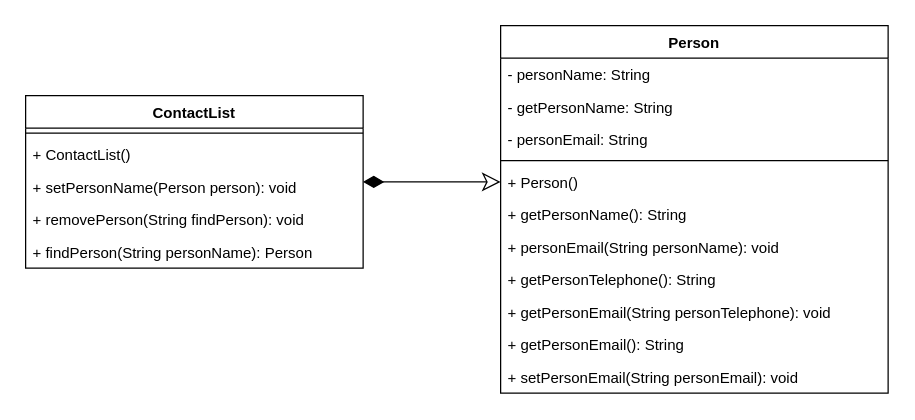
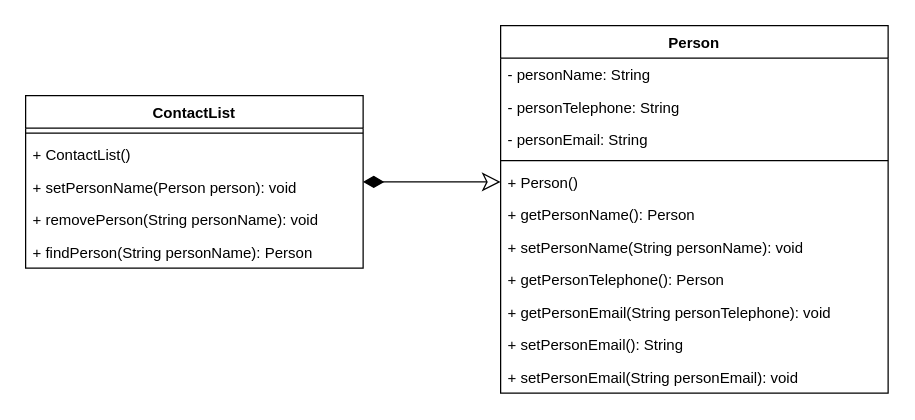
  <mxCell id="0" />
  <mxCell id="1" parent="0" />
  <mxCell id="2" value="ContactList" style="swimlane;fontStyle=1;align=center;verticalAlign=top;childLayout=stackLayout;horizontal=1;startSize=26;horizontalStack=0;resizeParent=1;resizeParentMax=0;resizeLast=0;collapsible=1;marginBottom=0;whiteSpace=wrap;html=1;" vertex="1" parent="1"><mxGeometry x="20" y="76" width="270" height="138" as="geometry" /></mxCell>
  <mxCell id="3" value="" style="line;strokeWidth=1;fillColor=none;align=left;verticalAlign=middle;spacingTop=-1;spacingLeft=3;spacingRight=3;rotatable=0;labelPosition=right;points=[];portConstraint=eastwest;strokeColor=inherit;" vertex="1" parent="2"><mxGeometry y="26" width="270" height="8" as="geometry" /></mxCell>
  <mxCell id="4" value="+ ContactList()" style="text;strokeColor=none;fillColor=none;align=left;verticalAlign=top;spacingLeft=4;spacingRight=4;overflow=hidden;rotatable=0;points=[[0,0.5],[1,0.5]];portConstraint=eastwest;whiteSpace=wrap;html=1;" vertex="1" parent="2"><mxGeometry y="34" width="270" height="26" as="geometry" /></mxCell>
  <mxCell id="5" value="+ setPersonName(Person person): void" style="text;strokeColor=none;fillColor=none;align=left;verticalAlign=top;spacingLeft=4;spacingRight=4;overflow=hidden;rotatable=0;points=[[0,0.5],[1,0.5]];portConstraint=eastwest;whiteSpace=wrap;html=1;" vertex="1" parent="2"><mxGeometry y="60" width="270" height="26" as="geometry" /></mxCell>
- <mxCell id="6" value="+ removePerson(String findPerson): void" style="text;strokeColor=none;fillColor=none;align=left;verticalAlign=top;spacingLeft=4;spacingRight=4;overflow=hidden;rotatable=0;points=[[0,0.5],[1,0.5]];portConstraint=eastwest;whiteSpace=wrap;html=1;" vertex="1" parent="2"><mxGeometry y="86" width="270" height="26" as="geometry" /></mxCell>
+ <mxCell id="6" value="+ removePerson(String personName): void" style="text;strokeColor=none;fillColor=none;align=left;verticalAlign=top;spacingLeft=4;spacingRight=4;overflow=hidden;rotatable=0;points=[[0,0.5],[1,0.5]];portConstraint=eastwest;whiteSpace=wrap;html=1;" vertex="1" parent="2"><mxGeometry y="86" width="270" height="26" as="geometry" /></mxCell>
  <mxCell id="7" value="+ findPerson(String personName): Person" style="text;strokeColor=none;fillColor=none;align=left;verticalAlign=top;spacingLeft=4;spacingRight=4;overflow=hidden;rotatable=0;points=[[0,0.5],[1,0.5]];portConstraint=eastwest;whiteSpace=wrap;html=1;" vertex="1" parent="2"><mxGeometry y="112" width="270" height="26" as="geometry" /></mxCell>
  <mxCell id="8" value="Person" style="swimlane;fontStyle=1;align=center;verticalAlign=top;childLayout=stackLayout;horizontal=1;startSize=26;horizontalStack=0;resizeParent=1;resizeParentMax=0;resizeLast=0;collapsible=1;marginBottom=0;whiteSpace=wrap;html=1;" vertex="1" parent="1"><mxGeometry x="400" y="20" width="310" height="294" as="geometry" /></mxCell>
  <mxCell id="9" value="- personName: String" style="text;strokeColor=none;fillColor=none;align=left;verticalAlign=top;spacingLeft=4;spacingRight=4;overflow=hidden;rotatable=0;points=[[0,0.5],[1,0.5]];portConstraint=eastwest;whiteSpace=wrap;html=1;" vertex="1" parent="8"><mxGeometry y="26" width="310" height="26" as="geometry" /></mxCell>
- <mxCell id="10" value="- getPersonName: String" style="text;strokeColor=none;fillColor=none;align=left;verticalAlign=top;spacingLeft=4;spacingRight=4;overflow=hidden;rotatable=0;points=[[0,0.5],[1,0.5]];portConstraint=eastwest;whiteSpace=wrap;html=1;" vertex="1" parent="8"><mxGeometry y="52" width="310" height="26" as="geometry" /></mxCell>
+ <mxCell id="10" value="- personTelephone: String" style="text;strokeColor=none;fillColor=none;align=left;verticalAlign=top;spacingLeft=4;spacingRight=4;overflow=hidden;rotatable=0;points=[[0,0.5],[1,0.5]];portConstraint=eastwest;whiteSpace=wrap;html=1;" vertex="1" parent="8"><mxGeometry y="52" width="310" height="26" as="geometry" /></mxCell>
  <mxCell id="11" value="- personEmail: String" style="text;strokeColor=none;fillColor=none;align=left;verticalAlign=top;spacingLeft=4;spacingRight=4;overflow=hidden;rotatable=0;points=[[0,0.5],[1,0.5]];portConstraint=eastwest;whiteSpace=wrap;html=1;" vertex="1" parent="8"><mxGeometry y="78" width="310" height="26" as="geometry" /></mxCell>
  <mxCell id="12" value="" style="line;strokeWidth=1;fillColor=none;align=left;verticalAlign=middle;spacingTop=-1;spacingLeft=3;spacingRight=3;rotatable=0;labelPosition=right;points=[];portConstraint=eastwest;strokeColor=inherit;" vertex="1" parent="8"><mxGeometry y="104" width="310" height="8" as="geometry" /></mxCell>
  <mxCell id="13" value="+ Person()" style="text;strokeColor=none;fillColor=none;align=left;verticalAlign=top;spacingLeft=4;spacingRight=4;overflow=hidden;rotatable=0;points=[[0,0.5],[1,0.5]];portConstraint=eastwest;whiteSpace=wrap;html=1;" vertex="1" parent="8"><mxGeometry y="112" width="310" height="26" as="geometry" /></mxCell>
- <mxCell id="14" value="+ getPersonName(): String" style="text;strokeColor=none;fillColor=none;align=left;verticalAlign=top;spacingLeft=4;spacingRight=4;overflow=hidden;rotatable=0;points=[[0,0.5],[1,0.5]];portConstraint=eastwest;whiteSpace=wrap;html=1;" vertex="1" parent="8"><mxGeometry y="138" width="310" height="26" as="geometry" /></mxCell>
- <mxCell id="15" value="+ personEmail(String personName): void" style="text;strokeColor=none;fillColor=none;align=left;verticalAlign=top;spacingLeft=4;spacingRight=4;overflow=hidden;rotatable=0;points=[[0,0.5],[1,0.5]];portConstraint=eastwest;whiteSpace=wrap;html=1;" vertex="1" parent="8"><mxGeometry y="164" width="310" height="26" as="geometry" /></mxCell>
- <mxCell id="16" value="+ getPersonTelephone(): String" style="text;strokeColor=none;fillColor=none;align=left;verticalAlign=top;spacingLeft=4;spacingRight=4;overflow=hidden;rotatable=0;points=[[0,0.5],[1,0.5]];portConstraint=eastwest;whiteSpace=wrap;html=1;" vertex="1" parent="8"><mxGeometry y="190" width="310" height="26" as="geometry" /></mxCell>
+ <mxCell id="14" value="+ getPersonName(): Person" style="text;strokeColor=none;fillColor=none;align=left;verticalAlign=top;spacingLeft=4;spacingRight=4;overflow=hidden;rotatable=0;points=[[0,0.5],[1,0.5]];portConstraint=eastwest;whiteSpace=wrap;html=1;" vertex="1" parent="8"><mxGeometry y="138" width="310" height="26" as="geometry" /></mxCell>
+ <mxCell id="15" value="+ setPersonName(String personName): void" style="text;strokeColor=none;fillColor=none;align=left;verticalAlign=top;spacingLeft=4;spacingRight=4;overflow=hidden;rotatable=0;points=[[0,0.5],[1,0.5]];portConstraint=eastwest;whiteSpace=wrap;html=1;" vertex="1" parent="8"><mxGeometry y="164" width="310" height="26" as="geometry" /></mxCell>
+ <mxCell id="16" value="+ getPersonTelephone(): Person" style="text;strokeColor=none;fillColor=none;align=left;verticalAlign=top;spacingLeft=4;spacingRight=4;overflow=hidden;rotatable=0;points=[[0,0.5],[1,0.5]];portConstraint=eastwest;whiteSpace=wrap;html=1;" vertex="1" parent="8"><mxGeometry y="190" width="310" height="26" as="geometry" /></mxCell>
  <mxCell id="17" value="+ getPersonEmail(String personTelephone): void" style="text;strokeColor=none;fillColor=none;align=left;verticalAlign=top;spacingLeft=4;spacingRight=4;overflow=hidden;rotatable=0;points=[[0,0.5],[1,0.5]];portConstraint=eastwest;whiteSpace=wrap;html=1;" vertex="1" parent="8"><mxGeometry y="216" width="310" height="26" as="geometry" /></mxCell>
- <mxCell id="18" value="+ getPersonEmail(): String" style="text;strokeColor=none;fillColor=none;align=left;verticalAlign=top;spacingLeft=4;spacingRight=4;overflow=hidden;rotatable=0;points=[[0,0.5],[1,0.5]];portConstraint=eastwest;whiteSpace=wrap;html=1;" vertex="1" parent="8"><mxGeometry y="242" width="310" height="26" as="geometry" /></mxCell>
+ <mxCell id="18" value="+ setPersonEmail(): String" style="text;strokeColor=none;fillColor=none;align=left;verticalAlign=top;spacingLeft=4;spacingRight=4;overflow=hidden;rotatable=0;points=[[0,0.5],[1,0.5]];portConstraint=eastwest;whiteSpace=wrap;html=1;" vertex="1" parent="8"><mxGeometry y="242" width="310" height="26" as="geometry" /></mxCell>
  <mxCell id="19" value="+ setPersonEmail(String personEmail): void" style="text;strokeColor=none;fillColor=none;align=left;verticalAlign=top;spacingLeft=4;spacingRight=4;overflow=hidden;rotatable=0;points=[[0,0.5],[1,0.5]];portConstraint=eastwest;whiteSpace=wrap;html=1;" vertex="1" parent="8"><mxGeometry y="268" width="310" height="26" as="geometry" /></mxCell>
  <mxCell id="20" value="" style="endArrow=classic;html=1;endSize=12;startArrow=diamondThin;startSize=14;startFill=1;edgeStyle=orthogonalEdgeStyle;align=left;verticalAlign=bottom;rounded=0;exitX=1;exitY=0.5;exitDx=0;exitDy=0;entryX=0;entryY=0.5;entryDx=0;entryDy=0;endFill=0;" edge="1" parent="1" source="2" target="13"><mxGeometry x="-1" y="3" relative="1" as="geometry"><mxPoint x="240" y="290" as="sourcePoint" /><mxPoint x="340" y="200" as="targetPoint" /></mxGeometry></mxCell>
